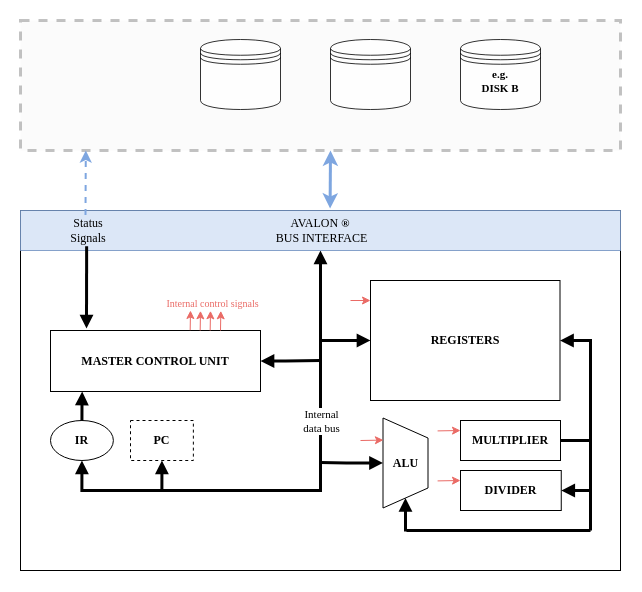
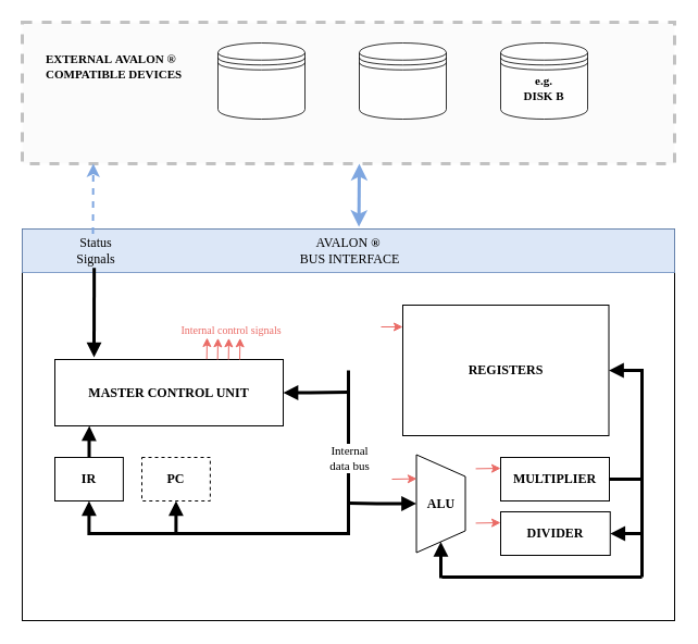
  <mxCell id="0" />
  <mxCell id="1" parent="0" />
  <mxCell id="2" value="" style="rounded=0;whiteSpace=wrap;html=1;fillColor=#f5f5f5;fontSize=10;fontColor=#333333;opacity=40;align=center;dashed=1;strokeWidth=3;strokeColor=#666666;fontFamily=Avenir;fontSource=https%3A%2F%2Ffonts.googleapis.com%2Fcss%3Ffamily%3DAvenir;" vertex="1" parent="1"><mxGeometry x="20" y="20" width="600" height="130" as="geometry" /></mxCell>
  <mxCell id="3" value="" style="shape=datastore;whiteSpace=wrap;html=1;fillColor=#ffffff;fontSize=9;fontColor=#7EA6E0;opacity=80;align=center;fontFamily=Avenir;fontSource=https%3A%2F%2Ffonts.googleapis.com%2Fcss%3Ffamily%3DAvenir;" vertex="1" parent="1"><mxGeometry x="200" y="39" width="80" height="70" as="geometry" /></mxCell>
  <mxCell id="4" value="" style="shape=datastore;whiteSpace=wrap;html=1;fillColor=#ffffff;fontSize=9;fontColor=#7EA6E0;opacity=80;align=center;fontFamily=Avenir;fontSource=https%3A%2F%2Ffonts.googleapis.com%2Fcss%3Ffamily%3DAvenir;" vertex="1" parent="1"><mxGeometry x="330" y="39" width="80" height="70" as="geometry" /></mxCell>
  <mxCell id="5" value="" style="shape=datastore;whiteSpace=wrap;html=1;fillColor=#ffffff;fontSize=9;fontColor=#7EA6E0;opacity=80;align=center;fontFamily=Avenir;fontSource=https%3A%2F%2Ffonts.googleapis.com%2Fcss%3Ffamily%3DAvenir;" vertex="1" parent="1"><mxGeometry x="460" y="39" width="80" height="70" as="geometry" /></mxCell>
  <mxCell id="6" value="" style="rounded=0;whiteSpace=wrap;html=1;glass=1;fillColor=none;gradientColor=none;fontSize=8;fontColor=#000000;fontFamily=Avenir;fontSource=https%3A%2F%2Ffonts.googleapis.com%2Fcss%3Ffamily%3DAvenir;" vertex="1" parent="1"><mxGeometry x="20" y="210" width="600" height="360" as="geometry" /></mxCell>
  <mxCell id="7" style="edgeStyle=orthogonalEdgeStyle;rounded=0;orthogonalLoop=1;jettySize=auto;html=1;exitX=1;exitY=0.5;exitDx=0;exitDy=0;entryX=1;entryY=0.5;entryDx=0;entryDy=0;labelBackgroundColor=#ffffff;startArrow=block;startFill=1;endArrow=none;endFill=1;strokeWidth=3;fontFamily=Avenir;fontSource=https%3A%2F%2Ffonts.googleapis.com%2Fcss%3Ffamily%3DAvenir;" edge="1" parent="1" source="8" target="21"><mxGeometry relative="1" as="geometry"><Array as="points"><mxPoint x="590" y="340" /><mxPoint x="590" y="440" /></Array></mxGeometry></mxCell>
  <mxCell id="8" value="&lt;b&gt;REGISTERS&lt;/b&gt;" style="rounded=0;whiteSpace=wrap;html=1;fillColor=none;fontFamily=Avenir;fontSource=https%3A%2F%2Ffonts.googleapis.com%2Fcss%3Ffamily%3DAvenir;" vertex="1" parent="1"><mxGeometry x="370" y="280" width="189.5" height="120" as="geometry" /></mxCell>
- <mxCell id="9" style="edgeStyle=orthogonalEdgeStyle;rounded=0;orthogonalLoop=1;jettySize=auto;html=1;exitX=0.5;exitY=1;exitDx=0;exitDy=0;entryX=0;entryY=0.5;entryDx=0;entryDy=0;labelBackgroundColor=#ffffff;startArrow=block;startFill=1;endArrow=block;endFill=1;strokeWidth=3;fontFamily=Avenir;fontSource=https%3A%2F%2Ffonts.googleapis.com%2Fcss%3Ffamily%3DAvenir;" edge="1" parent="1" source="10" target="8"><mxGeometry relative="1" as="geometry" /></mxCell>
  <mxCell id="10" value="AVALON&amp;nbsp;&lt;span style=&quot;font-size: 11px ; font-weight: bold ; text-align: left&quot;&gt;®&lt;/span&gt;&lt;br&gt;&amp;nbsp;BUS INTERFACE" style="rounded=0;whiteSpace=wrap;html=1;strokeColor=#6c8ebf;opacity=80;fillColor=#D4E1F5;fontFamily=Avenir;fontSource=https%3A%2F%2Ffonts.googleapis.com%2Fcss%3Ffamily%3DAvenir;" vertex="1" parent="1"><mxGeometry x="20" y="210" width="600" height="40" as="geometry" /></mxCell>
  <mxCell id="11" value="&lt;font color=&quot;#000000&quot; style=&quot;font-size: 11px;&quot;&gt;e.g.&lt;br style=&quot;font-size: 11px;&quot;&gt;DISK B&lt;/font&gt;" style="text;html=1;strokeColor=none;fillColor=none;align=center;verticalAlign=middle;whiteSpace=wrap;rounded=0;fontSize=11;fontColor=#7EA6E0;opacity=80;fontStyle=1;fontFamily=Avenir;fontSource=https%3A%2F%2Ffonts.googleapis.com%2Fcss%3Ffamily%3DAvenir;" vertex="1" parent="1"><mxGeometry x="480" y="71" width="40" height="20" as="geometry" /></mxCell>
+ <mxCell id="12" value="EXTERNAL&amp;nbsp;AVALON ® COMPATIBLE DEVICES" style="text;html=1;strokeColor=none;fillColor=none;align=left;verticalAlign=middle;whiteSpace=wrap;rounded=0;dashed=1;fontSize=11;fontColor=#000000;opacity=40;fontStyle=1;fontFamily=Avenir;fontSource=https%3A%2F%2Ffonts.googleapis.com%2Fcss%3Ffamily%3DAvenir;" vertex="1" parent="1"><mxGeometry x="40" y="31" width="130" height="60" as="geometry" /></mxCell>
  <mxCell id="13" style="edgeStyle=orthogonalEdgeStyle;rounded=0;orthogonalLoop=1;jettySize=auto;html=1;exitX=1;exitY=0.5;exitDx=0;exitDy=0;labelBackgroundColor=#ffffff;startArrow=block;startFill=1;endArrow=none;endFill=0;strokeWidth=3;fontFamily=Avenir;fontSource=https%3A%2F%2Ffonts.googleapis.com%2Fcss%3Ffamily%3DAvenir;" edge="1" parent="1" source="14"><mxGeometry relative="1" as="geometry"><mxPoint x="320" y="360" as="targetPoint" /><Array as="points"><mxPoint x="285" y="361" /></Array></mxGeometry></mxCell>
  <mxCell id="14" value="&lt;span style=&quot;font-weight: bold&quot;&gt;MASTER CONTROL UNIT&lt;/span&gt;" style="rounded=0;whiteSpace=wrap;html=1;fillColor=none;fontFamily=Avenir;fontSource=https%3A%2F%2Ffonts.googleapis.com%2Fcss%3Ffamily%3DAvenir;" vertex="1" parent="1"><mxGeometry x="50" y="330" width="210" height="61" as="geometry" /></mxCell>
  <mxCell id="15" style="edgeStyle=orthogonalEdgeStyle;rounded=0;orthogonalLoop=1;jettySize=auto;html=1;entryX=0.151;entryY=1;entryDx=0;entryDy=0;entryPerimeter=0;startArrow=none;startFill=0;strokeWidth=3;endArrow=block;endFill=1;fontFamily=Avenir;fontSource=https%3A%2F%2Ffonts.googleapis.com%2Fcss%3Ffamily%3DAvenir;" edge="1" parent="1" source="17" target="14"><mxGeometry relative="1" as="geometry" /></mxCell>
  <mxCell id="16" style="edgeStyle=orthogonalEdgeStyle;rounded=0;orthogonalLoop=1;jettySize=auto;html=1;exitX=0.5;exitY=1;exitDx=0;exitDy=0;labelBackgroundColor=#ffffff;startArrow=block;startFill=1;endArrow=none;endFill=0;strokeWidth=3;fontFamily=Avenir;fontSource=https%3A%2F%2Ffonts.googleapis.com%2Fcss%3Ffamily%3DAvenir;" edge="1" parent="1" source="17"><mxGeometry relative="1" as="geometry"><mxPoint x="162" y="490" as="targetPoint" /><Array as="points"><mxPoint x="81" y="490" /><mxPoint x="162" y="490" /></Array></mxGeometry></mxCell>
- <mxCell id="17" value="&lt;span style=&quot;font-weight: bold&quot;&gt;IR&lt;/span&gt;" style="ellipse;whiteSpace=wrap;html=1;fillColor=none;fontFamily=Avenir;fontSource=https%3A%2F%2Ffonts.googleapis.com%2Fcss%3Ffamily%3DAvenir;" vertex="1" parent="1"><mxGeometry x="50" y="420" width="62.87" height="40" as="geometry" /></mxCell>
+ <mxCell id="17" value="&lt;span style=&quot;font-weight: bold&quot;&gt;IR&lt;/span&gt;" style="rounded=0;whiteSpace=wrap;html=1;fillColor=none;fontFamily=Avenir;fontSource=https%3A%2F%2Ffonts.googleapis.com%2Fcss%3Ffamily%3DAvenir;" vertex="1" parent="1"><mxGeometry x="50" y="420" width="62.87" height="40" as="geometry" /></mxCell>
  <mxCell id="18" style="edgeStyle=orthogonalEdgeStyle;rounded=0;orthogonalLoop=1;jettySize=auto;html=1;exitX=0.5;exitY=1;exitDx=0;exitDy=0;labelBackgroundColor=#ffffff;startArrow=block;startFill=1;endArrow=none;endFill=0;strokeWidth=3;fontFamily=Avenir;fontSource=https%3A%2F%2Ffonts.googleapis.com%2Fcss%3Ffamily%3DAvenir;" edge="1" parent="1" source="20"><mxGeometry relative="1" as="geometry"><mxPoint x="320" y="340" as="targetPoint" /><Array as="points"><mxPoint x="161" y="490" /><mxPoint x="320" y="490" /><mxPoint x="320" y="340" /></Array></mxGeometry></mxCell>
  <mxCell id="19" value="Internal &lt;br&gt;data bus" style="edgeLabel;html=1;align=center;verticalAlign=middle;resizable=0;points=[];fontFamily=Avenir;fontSource=https%3A%2F%2Ffonts.googleapis.com%2Fcss%3Ffamily%3DAvenir;" vertex="1" connectable="0" parent="18"><mxGeometry x="0.522" relative="1" as="geometry"><mxPoint as="offset" /></mxGeometry></mxCell>
  <mxCell id="20" value="&lt;span style=&quot;font-weight: bold&quot;&gt;PC&lt;/span&gt;" style="rounded=0;whiteSpace=wrap;html=1;fillColor=none;fontFamily=Avenir;fontSource=https%3A%2F%2Ffonts.googleapis.com%2Fcss%3Ffamily%3DAvenir;dashed=1;" vertex="1" parent="1"><mxGeometry x="130" y="420" width="62.87" height="40" as="geometry" /></mxCell>
  <mxCell id="21" value="&lt;span style=&quot;font-weight: bold&quot;&gt;MULTIPLIER&lt;/span&gt;" style="rounded=0;whiteSpace=wrap;html=1;fillColor=none;fontFamily=Avenir;fontSource=https%3A%2F%2Ffonts.googleapis.com%2Fcss%3Ffamily%3DAvenir;" vertex="1" parent="1"><mxGeometry x="460" y="420" width="100" height="40" as="geometry" /></mxCell>
  <mxCell id="22" style="edgeStyle=orthogonalEdgeStyle;rounded=0;orthogonalLoop=1;jettySize=auto;html=1;exitX=1;exitY=0.5;exitDx=0;exitDy=0;labelBackgroundColor=#ffffff;startArrow=block;startFill=1;endArrow=none;endFill=0;strokeWidth=3;fontFamily=Avenir;fontSource=https%3A%2F%2Ffonts.googleapis.com%2Fcss%3Ffamily%3DAvenir;" edge="1" parent="1" source="23"><mxGeometry relative="1" as="geometry"><mxPoint x="580" y="440" as="targetPoint" /><Array as="points"><mxPoint x="590" y="490" /><mxPoint x="590" y="440" /></Array></mxGeometry></mxCell>
  <mxCell id="23" value="&lt;span style=&quot;font-weight: bold&quot;&gt;DIVIDER&lt;/span&gt;" style="rounded=0;whiteSpace=wrap;html=1;fillColor=none;fontFamily=Avenir;fontSource=https%3A%2F%2Ffonts.googleapis.com%2Fcss%3Ffamily%3DAvenir;" vertex="1" parent="1"><mxGeometry x="460" y="470" width="100.75" height="40" as="geometry" /></mxCell>
  <mxCell id="24" style="edgeStyle=orthogonalEdgeStyle;rounded=0;orthogonalLoop=1;jettySize=auto;html=1;exitX=0.5;exitY=1;exitDx=0;exitDy=0;labelBackgroundColor=#ffffff;startArrow=block;startFill=1;endArrow=none;endFill=0;strokeWidth=3;fontFamily=Avenir;fontSource=https%3A%2F%2Ffonts.googleapis.com%2Fcss%3Ffamily%3DAvenir;" edge="1" parent="1" source="25"><mxGeometry relative="1" as="geometry"><mxPoint x="320" y="462" as="targetPoint" /><Array as="points"><mxPoint x="346" y="463" /></Array></mxGeometry></mxCell>
  <mxCell id="25" value="&lt;b&gt;ALU&lt;/b&gt;" style="shape=trapezoid;perimeter=trapezoidPerimeter;whiteSpace=wrap;html=1;fixedSize=1;fillColor=none;verticalAlign=middle;horizontal=0;rotation=90;fontFamily=Avenir;fontSource=https%3A%2F%2Ffonts.googleapis.com%2Fcss%3Ffamily%3DAvenir;" vertex="1" parent="1"><mxGeometry x="360" y="440" width="90" height="45" as="geometry" /></mxCell>
  <mxCell id="26" value="" style="endArrow=none;html=1;labelBackgroundColor=#ffffff;strokeWidth=3;fontFamily=Avenir;fontSource=https%3A%2F%2Ffonts.googleapis.com%2Fcss%3Ffamily%3DAvenir;" edge="1" parent="1"><mxGeometry width="50" height="50" relative="1" as="geometry"><mxPoint x="590" y="530" as="sourcePoint" /><mxPoint x="590" y="490" as="targetPoint" /></mxGeometry></mxCell>
  <mxCell id="27" value="" style="endArrow=block;html=1;labelBackgroundColor=#ffffff;strokeWidth=3;entryX=1;entryY=0.5;entryDx=0;entryDy=0;startArrow=none;startFill=0;endFill=1;fontFamily=Avenir;fontSource=https%3A%2F%2Ffonts.googleapis.com%2Fcss%3Ffamily%3DAvenir;" edge="1" parent="1" target="25"><mxGeometry width="50" height="50" relative="1" as="geometry"><mxPoint x="405" y="531" as="sourcePoint" /><mxPoint x="600" y="500" as="targetPoint" /></mxGeometry></mxCell>
  <mxCell id="28" value="" style="endArrow=none;html=1;labelBackgroundColor=#ffffff;strokeWidth=3;fontFamily=Avenir;fontSource=https%3A%2F%2Ffonts.googleapis.com%2Fcss%3Ffamily%3DAvenir;" edge="1" parent="1"><mxGeometry width="50" height="50" relative="1" as="geometry"><mxPoint x="590" y="530" as="sourcePoint" /><mxPoint x="406" y="530" as="targetPoint" /></mxGeometry></mxCell>
  <mxCell id="29" value="" style="endArrow=classic;html=1;labelBackgroundColor=#ffffff;strokeColor=#EA6B66;strokeWidth=1;fontColor=#EA6B66;fontFamily=Avenir;fontSource=https%3A%2F%2Ffonts.googleapis.com%2Fcss%3Ffamily%3DAvenir;" edge="1" parent="1"><mxGeometry width="50" height="50" relative="1" as="geometry"><mxPoint x="350" y="300" as="sourcePoint" /><mxPoint x="370" y="300" as="targetPoint" /></mxGeometry></mxCell>
  <mxCell id="30" value="" style="endArrow=classic;html=1;labelBackgroundColor=#ffffff;strokeColor=#EA6B66;strokeWidth=1;fontColor=#EA6B66;fontFamily=Avenir;fontSource=https%3A%2F%2Ffonts.googleapis.com%2Fcss%3Ffamily%3DAvenir;" edge="1" parent="1"><mxGeometry width="50" height="50" relative="1" as="geometry"><mxPoint x="360" y="440" as="sourcePoint" /><mxPoint x="382.9" y="439.6" as="targetPoint" /></mxGeometry></mxCell>
  <mxCell id="31" value="" style="endArrow=classic;html=1;labelBackgroundColor=#ffffff;strokeColor=#EA6B66;strokeWidth=1;fontColor=#EA6B66;fontFamily=Avenir;fontSource=https%3A%2F%2Ffonts.googleapis.com%2Fcss%3Ffamily%3DAvenir;" edge="1" parent="1"><mxGeometry width="50" height="50" relative="1" as="geometry"><mxPoint x="437.1" y="430.4" as="sourcePoint" /><mxPoint x="460" y="430" as="targetPoint" /></mxGeometry></mxCell>
  <mxCell id="32" value="" style="endArrow=classic;html=1;labelBackgroundColor=#ffffff;strokeColor=#EA6B66;strokeWidth=1;fontColor=#EA6B66;fontFamily=Avenir;fontSource=https%3A%2F%2Ffonts.googleapis.com%2Fcss%3Ffamily%3DAvenir;" edge="1" parent="1"><mxGeometry width="50" height="50" relative="1" as="geometry"><mxPoint x="437.1" y="480.4" as="sourcePoint" /><mxPoint x="460" y="480" as="targetPoint" /></mxGeometry></mxCell>
  <mxCell id="33" value="" style="endArrow=none;html=1;labelBackgroundColor=#ffffff;strokeWidth=3;fontColor=#EA6B66;startArrow=block;startFill=1;endFill=0;entryX=0.463;entryY=1.021;entryDx=0;entryDy=0;entryPerimeter=0;fontFamily=Avenir;fontSource=https%3A%2F%2Ffonts.googleapis.com%2Fcss%3Ffamily%3DAvenir;" edge="1" parent="1" target="35"><mxGeometry width="50" height="50" relative="1" as="geometry"><mxPoint x="86" y="328" as="sourcePoint" /><mxPoint x="86" y="250" as="targetPoint" /></mxGeometry></mxCell>
  <mxCell id="34" value="" style="endArrow=classic;html=1;labelBackgroundColor=#ffffff;strokeWidth=2;fontColor=#EA6B66;entryX=0.149;entryY=1;entryDx=0;entryDy=0;entryPerimeter=0;strokeColor=#7EA6E0;dashed=1;exitX=0.44;exitY=-0.018;exitDx=0;exitDy=0;exitPerimeter=0;fontFamily=Avenir;fontSource=https%3A%2F%2Ffonts.googleapis.com%2Fcss%3Ffamily%3DAvenir;" edge="1" parent="1" source="35"><mxGeometry width="50" height="50" relative="1" as="geometry"><mxPoint x="85" y="210" as="sourcePoint" /><mxPoint x="85.3" y="150" as="targetPoint" /></mxGeometry></mxCell>
  <mxCell id="35" value="Status Signals" style="text;html=1;align=center;verticalAlign=middle;whiteSpace=wrap;rounded=0;opacity=80;fontFamily=Avenir;fontSource=https%3A%2F%2Ffonts.googleapis.com%2Fcss%3Ffamily%3DAvenir;" vertex="1" parent="1"><mxGeometry x="63" y="215" width="50" height="30" as="geometry" /></mxCell>
  <mxCell id="36" value="" style="endArrow=classic;html=1;labelBackgroundColor=#ffffff;strokeColor=#EA6B66;strokeWidth=1;fontColor=#EA6B66;exitX=0.808;exitY=-0.005;exitDx=0;exitDy=0;exitPerimeter=0;fontFamily=Avenir;fontSource=https%3A%2F%2Ffonts.googleapis.com%2Fcss%3Ffamily%3DAvenir;" edge="1" parent="1"><mxGeometry width="50" height="50" relative="1" as="geometry"><mxPoint x="189.68" y="329.695" as="sourcePoint" /><mxPoint x="190" y="310" as="targetPoint" /></mxGeometry></mxCell>
  <mxCell id="37" value="" style="endArrow=classic;html=1;labelBackgroundColor=#ffffff;strokeColor=#EA6B66;strokeWidth=1;fontColor=#EA6B66;exitX=0.808;exitY=-0.005;exitDx=0;exitDy=0;exitPerimeter=0;fontFamily=Avenir;fontSource=https%3A%2F%2Ffonts.googleapis.com%2Fcss%3Ffamily%3DAvenir;" edge="1" parent="1"><mxGeometry width="50" height="50" relative="1" as="geometry"><mxPoint x="199.68" y="329.995" as="sourcePoint" /><mxPoint x="200" y="310.3" as="targetPoint" /></mxGeometry></mxCell>
  <mxCell id="38" value="" style="endArrow=classic;html=1;labelBackgroundColor=#ffffff;strokeColor=#EA6B66;strokeWidth=1;fontColor=#EA6B66;exitX=0.808;exitY=-0.005;exitDx=0;exitDy=0;exitPerimeter=0;fontFamily=Avenir;fontSource=https%3A%2F%2Ffonts.googleapis.com%2Fcss%3Ffamily%3DAvenir;" edge="1" parent="1"><mxGeometry width="50" height="50" relative="1" as="geometry"><mxPoint x="209.68" y="329.995" as="sourcePoint" /><mxPoint x="210" y="310.3" as="targetPoint" /></mxGeometry></mxCell>
  <mxCell id="39" value="" style="endArrow=classic;html=1;labelBackgroundColor=#ffffff;strokeColor=#EA6B66;strokeWidth=1;fontColor=#EA6B66;exitX=0.808;exitY=-0.005;exitDx=0;exitDy=0;exitPerimeter=0;fontFamily=Avenir;fontSource=https%3A%2F%2Ffonts.googleapis.com%2Fcss%3Ffamily%3DAvenir;" edge="1" parent="1"><mxGeometry width="50" height="50" relative="1" as="geometry"><mxPoint x="220" y="329.995" as="sourcePoint" /><mxPoint x="220.32" y="310.3" as="targetPoint" /></mxGeometry></mxCell>
  <mxCell id="40" value="Internal control signals&lt;span style=&quot;display: inline; font-size: 10px;&quot;&gt;&lt;/span&gt;" style="text;html=1;strokeColor=none;fillColor=none;align=center;verticalAlign=middle;whiteSpace=wrap;rounded=0;opacity=80;fontSize=10;fontColor=#EA6B66;fontFamily=Avenir;fontSource=https%3A%2F%2Ffonts.googleapis.com%2Fcss%3Ffamily%3DAvenir;" vertex="1" parent="1"><mxGeometry x="155" y="283" width="115" height="40" as="geometry" /></mxCell>
  <mxCell id="41" value="" style="endArrow=classic;startArrow=classic;html=1;labelBackgroundColor=#ffffff;strokeColor=#7EA6E0;strokeWidth=3;fontSize=9;fontColor=#EA6B66;exitX=0.516;exitY=-0.049;exitDx=0;exitDy=0;exitPerimeter=0;fontFamily=Avenir;fontSource=https%3A%2F%2Ffonts.googleapis.com%2Fcss%3Ffamily%3DAvenir;" edge="1" parent="1" source="10"><mxGeometry width="50" height="50" relative="1" as="geometry"><mxPoint x="330" y="200" as="sourcePoint" /><mxPoint x="330" y="150" as="targetPoint" /></mxGeometry></mxCell>
